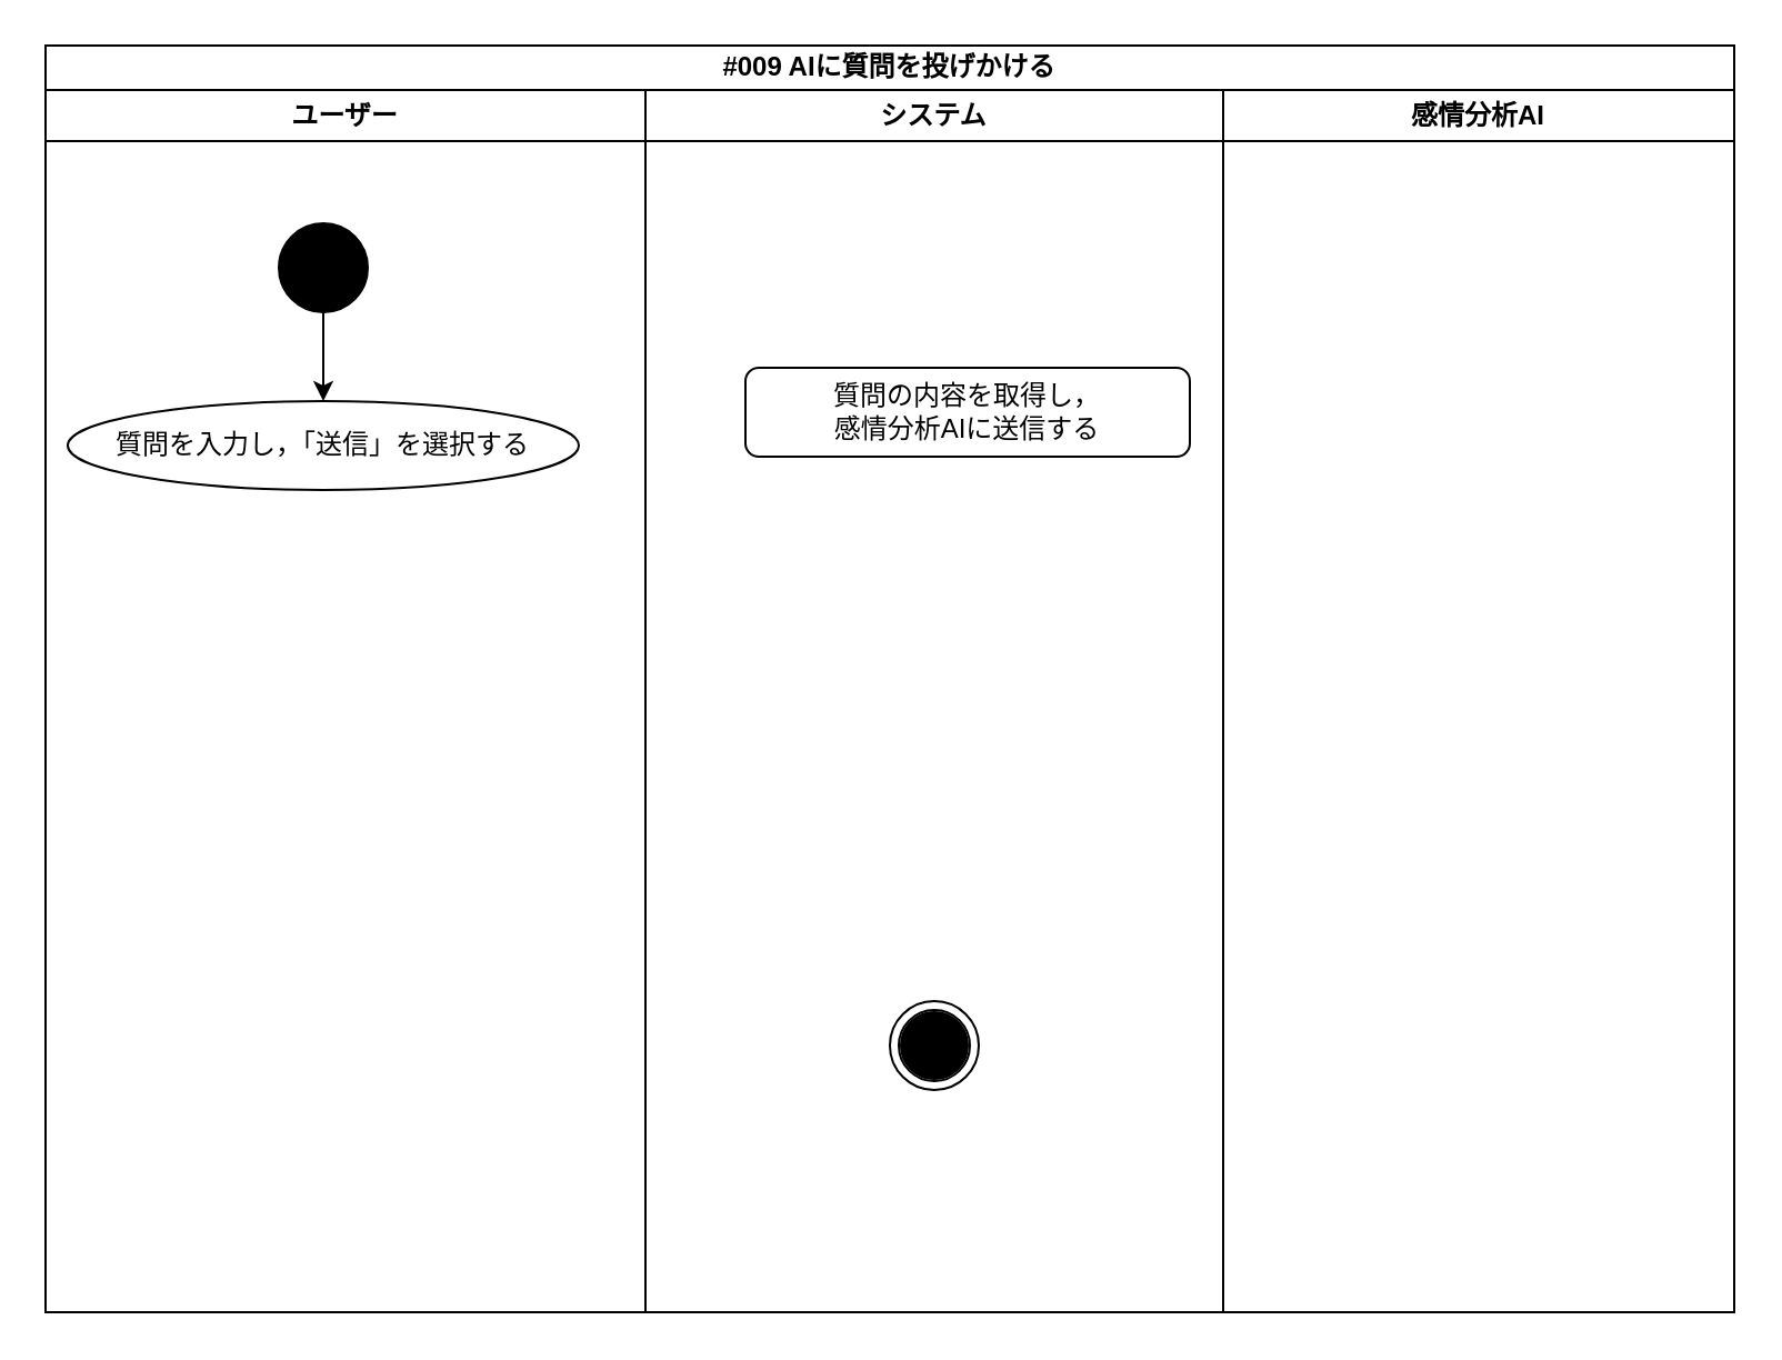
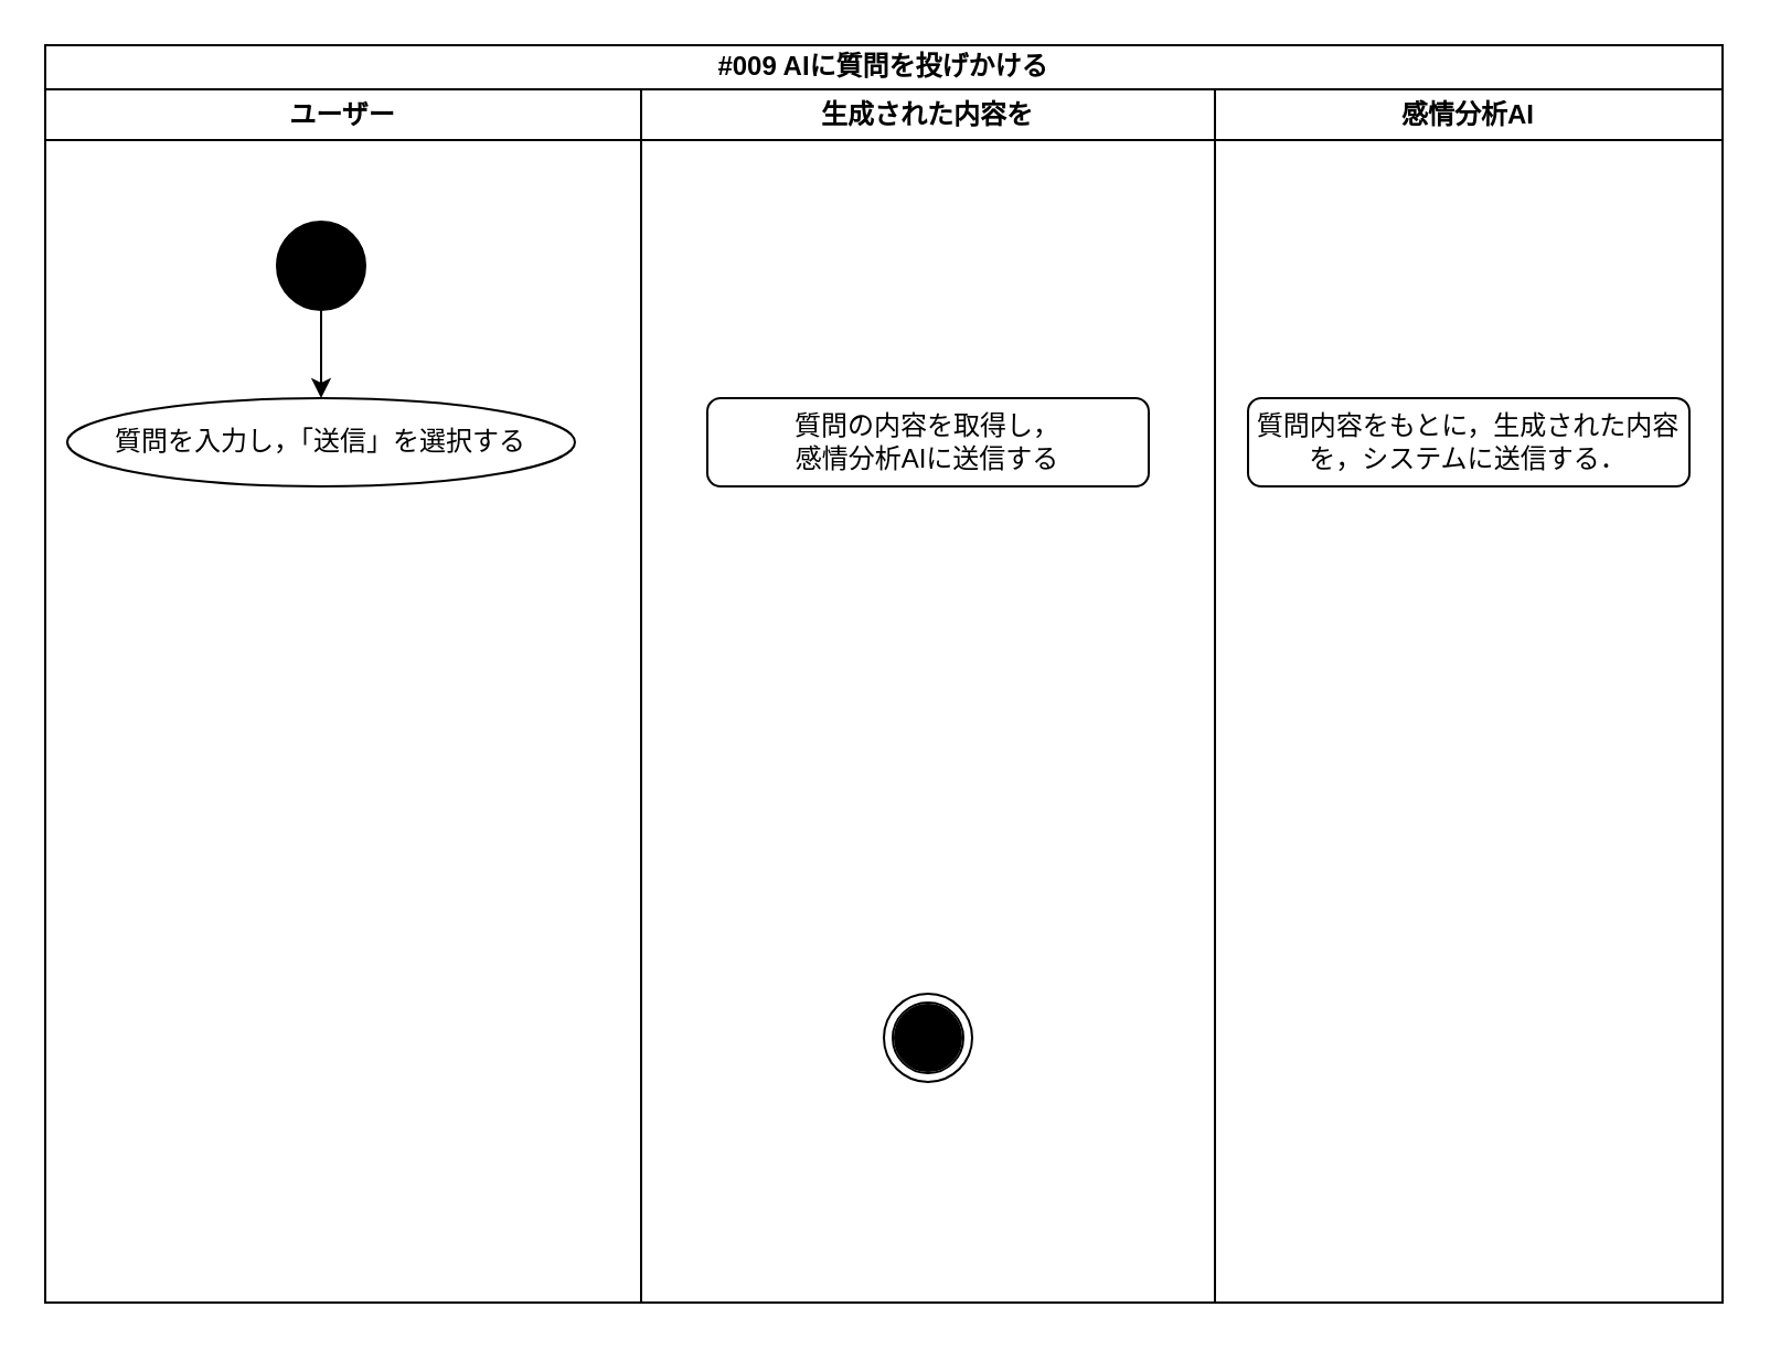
  <mxCell id="0" />
  <mxCell id="1" parent="0" />
  <mxCell id="2" value="#009 AIに質問を投げかける" style="swimlane;whiteSpace=wrap;html=1;swimlaneLine=1;startSize=20;rounded=0;" parent="1" vertex="1"><mxGeometry x="20" y="20" width="760" height="570" as="geometry" /></mxCell>
  <mxCell id="3" value="ユーザー" style="swimlane;whiteSpace=wrap;html=1;" parent="2" vertex="1"><mxGeometry y="20" width="270" height="550" as="geometry"><mxRectangle y="20" width="90" height="30" as="alternateBounds" /></mxGeometry></mxCell>
  <mxCell id="4" style="edgeStyle=none;html=1;exitX=0.5;exitY=1;exitDx=0;exitDy=0;entryX=0.5;entryY=0;entryDx=0;entryDy=0;rounded=0;" parent="3" source="5" target="6" edge="1"><mxGeometry relative="1" as="geometry" /></mxCell>
  <mxCell id="5" value="" style="ellipse;whiteSpace=wrap;html=1;aspect=fixed;fillColor=#000000;" parent="3" vertex="1"><mxGeometry x="105" y="60" width="40" height="40" as="geometry" /></mxCell>
  <mxCell id="6" value="質問を入力し，「送信」を選択する" style="ellipse;whiteSpace=wrap;html=1;fillColor=none;" parent="3" vertex="1"><mxGeometry x="10" y="140" width="230" height="40" as="geometry" /></mxCell>
- <mxCell id="7" value="システム" style="swimlane;whiteSpace=wrap;html=1;" parent="2" vertex="1"><mxGeometry x="270" y="20" width="260" height="550" as="geometry"><mxRectangle x="320" y="20" width="90" height="30" as="alternateBounds" /></mxGeometry></mxCell>
- <mxCell id="8" value="質問の内容を取得し，&lt;br&gt;感情分析AIに送信する" style="rounded=1;whiteSpace=wrap;html=1;fillColor=none;" parent="7" vertex="1"><mxGeometry x="45" y="125" width="200" height="40" as="geometry" /></mxCell>
+ <mxCell id="7" value="生成された内容を" style="swimlane;whiteSpace=wrap;html=1;" parent="2" vertex="1"><mxGeometry x="270" y="20" width="260" height="550" as="geometry"><mxRectangle x="320" y="20" width="90" height="30" as="alternateBounds" /></mxGeometry></mxCell>
+ <mxCell id="8" value="質問の内容を取得し，&lt;br&gt;感情分析AIに送信する" style="rounded=1;whiteSpace=wrap;html=1;fillColor=none;" parent="7" vertex="1"><mxGeometry x="30" y="140" width="200" height="40" as="geometry" /></mxCell>
  <mxCell id="9" style="edgeStyle=orthogonalEdgeStyle;html=1;exitX=1;exitY=0.5;exitDx=0;exitDy=0;fontColor=#000000;rounded=0;" parent="7" edge="1"><mxGeometry relative="1" as="geometry"><mxPoint x="305" y="325" as="sourcePoint" /></mxGeometry></mxCell>
  <mxCell id="10" value="" style="group" parent="7" vertex="1" connectable="0"><mxGeometry x="110" y="410" width="140" height="40" as="geometry" /></mxCell>
  <mxCell id="11" value="" style="ellipse;shape=doubleEllipse;whiteSpace=wrap;html=1;aspect=fixed;rounded=0;fillColor=none;" parent="10" vertex="1"><mxGeometry width="40" height="40" as="geometry" /></mxCell>
  <mxCell id="12" value="" style="ellipse;whiteSpace=wrap;html=1;aspect=fixed;fillColor=#000000;" parent="10" vertex="1"><mxGeometry x="5.004" y="5" width="30" height="30" as="geometry" /></mxCell>
  <mxCell id="13" value="感情分析AI" style="swimlane;whiteSpace=wrap;html=1;" vertex="1" parent="2"><mxGeometry x="530" y="20" width="230" height="550" as="geometry"><mxRectangle x="320" y="20" width="90" height="30" as="alternateBounds" /></mxGeometry></mxCell>
+ <mxCell id="14" value="質問内容をもとに，生成された内容を，システムに送信する．" style="rounded=1;whiteSpace=wrap;html=1;fillColor=none;" vertex="1" parent="13"><mxGeometry x="15" y="140" width="200" height="40" as="geometry" /></mxCell>
  <mxCell id="15" style="edgeStyle=orthogonalEdgeStyle;html=1;exitX=1;exitY=0.5;exitDx=0;exitDy=0;fontColor=#000000;rounded=0;" edge="1" parent="13"><mxGeometry relative="1" as="geometry"><mxPoint x="305" y="325" as="sourcePoint" /></mxGeometry></mxCell>
